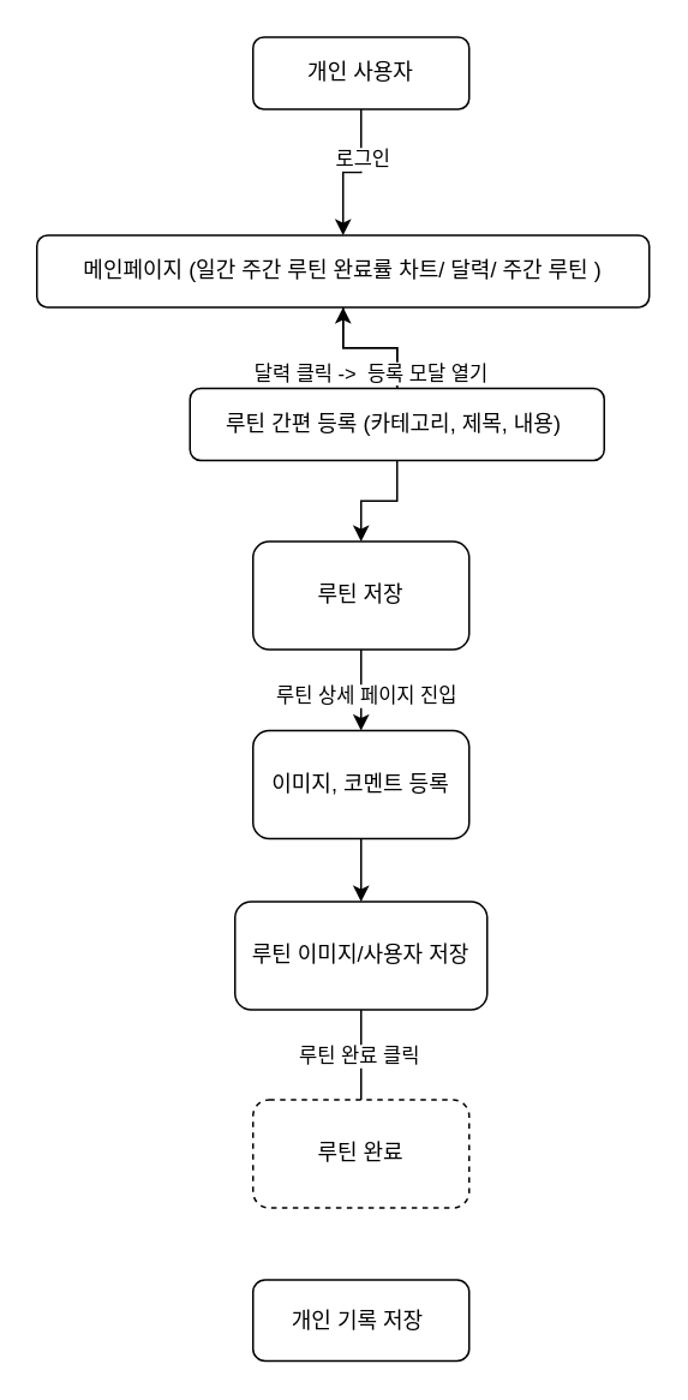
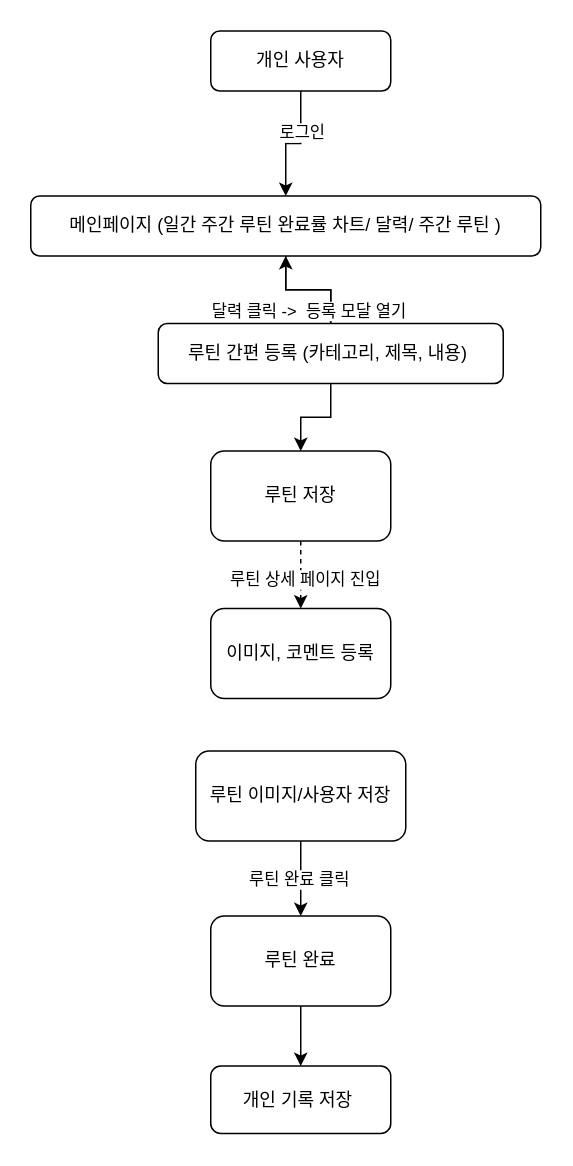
  <mxCell id="0" />
  <mxCell id="1" parent="0" />
  <mxCell id="2" value="" style="edgeStyle=orthogonalEdgeStyle;rounded=0;orthogonalLoop=1;jettySize=auto;html=1;" parent="1" source="4" target="6" edge="1"><mxGeometry relative="1" as="geometry" /></mxCell>
  <mxCell id="3" value="로그인" style="edgeLabel;html=1;align=center;verticalAlign=middle;resizable=0;points=[];" parent="2" vertex="1" connectable="0"><mxGeometry x="-0.314" relative="1" as="geometry"><mxPoint as="offset" /></mxGeometry></mxCell>
  <mxCell id="4" value="개인 사용자" style="rounded=1;whiteSpace=wrap;html=1;fontSize=12;glass=0;strokeWidth=1;shadow=0;" parent="1" vertex="1"><mxGeometry x="140" y="20" width="120" height="40" as="geometry" /></mxCell>
  <mxCell id="5" value="" style="edgeStyle=orthogonalEdgeStyle;rounded=0;orthogonalLoop=1;jettySize=auto;html=1;" parent="1" source="6" target="10" edge="1"><mxGeometry relative="1" as="geometry" /></mxCell>
  <mxCell id="6" value="메인페이지 (일간 주간 루틴 완료률 차트/ 달력/ 주간 루틴&amp;nbsp;)" style="rounded=1;whiteSpace=wrap;html=1;fontSize=12;glass=0;strokeWidth=1;shadow=0;" parent="1" vertex="1"><mxGeometry x="20" y="130" width="340" height="40" as="geometry" /></mxCell>
  <mxCell id="7" value="" style="edgeStyle=orthogonalEdgeStyle;rounded=0;orthogonalLoop=1;jettySize=auto;html=1;" edge="1" parent="1" source="10" target="6"><mxGeometry relative="1" as="geometry" /></mxCell>
  <mxCell id="8" value="달력 클릭 -&amp;gt;&amp;nbsp; 등록 모달 열기&lt;span style=&quot;background-color: light-dark(#ffffff, var(--ge-dark-color, #121212)); color: light-dark(rgb(0, 0, 0), rgb(255, 255, 255));&quot;&gt;&amp;nbsp;&lt;/span&gt;" style="edgeLabel;html=1;align=center;verticalAlign=middle;resizable=0;points=[];" vertex="1" connectable="0" parent="7"><mxGeometry x="0.32" y="4" relative="1" as="geometry"><mxPoint x="14" y="10" as="offset" /></mxGeometry></mxCell>
  <mxCell id="9" value="" style="edgeStyle=orthogonalEdgeStyle;rounded=0;orthogonalLoop=1;jettySize=auto;html=1;" edge="1" parent="1" source="10" target="13"><mxGeometry relative="1" as="geometry" /></mxCell>
  <mxCell id="10" value="루틴 간편 등록 (카테고리, 제목, 내용)&amp;nbsp;" style="rounded=1;whiteSpace=wrap;html=1;fontSize=12;glass=0;strokeWidth=1;shadow=0;" parent="1" vertex="1"><mxGeometry x="105" y="215" width="230" height="40" as="geometry" /></mxCell>
- <mxCell id="11" value="" style="edgeStyle=orthogonalEdgeStyle;rounded=0;orthogonalLoop=1;jettySize=auto;html=1;" edge="1" parent="1" source="13" target="15"><mxGeometry relative="1" as="geometry" /></mxCell>
+ <mxCell id="11" value="" style="edgeStyle=orthogonalEdgeStyle;rounded=0;orthogonalLoop=1;jettySize=auto;html=1;dashed=1;" edge="1" parent="1" source="13" target="15"><mxGeometry relative="1" as="geometry" /></mxCell>
  <mxCell id="12" value="루틴 상세 페이지 진입" style="edgeLabel;html=1;align=center;verticalAlign=middle;resizable=0;points=[];" vertex="1" connectable="0" parent="11"><mxGeometry x="0.111" y="2" relative="1" as="geometry"><mxPoint as="offset" /></mxGeometry></mxCell>
  <mxCell id="13" value="루틴 저장" style="whiteSpace=wrap;html=1;rounded=1;glass=0;strokeWidth=1;shadow=0;" vertex="1" parent="1"><mxGeometry x="140" y="300" width="120" height="60" as="geometry" /></mxCell>
- <mxCell id="14" value="" style="edgeStyle=orthogonalEdgeStyle;rounded=0;orthogonalLoop=1;jettySize=auto;html=1;" edge="1" parent="1" source="15" target="18"><mxGeometry relative="1" as="geometry" /></mxCell>
  <mxCell id="15" value="이미지, 코멘트 등록" style="whiteSpace=wrap;html=1;rounded=1;glass=0;strokeWidth=1;shadow=0;" vertex="1" parent="1"><mxGeometry x="140" y="405" width="120" height="60" as="geometry" /></mxCell>
- <mxCell id="16" value="" style="edgeStyle=orthogonalEdgeStyle;rounded=0;orthogonalLoop=1;jettySize=auto;html=1;endArrow=none;" edge="1" parent="1" source="18" target="20"><mxGeometry relative="1" as="geometry" /></mxCell>
+ <mxCell id="16" value="" style="edgeStyle=orthogonalEdgeStyle;rounded=0;orthogonalLoop=1;jettySize=auto;html=1;" edge="1" parent="1" source="18" target="20"><mxGeometry relative="1" as="geometry" /></mxCell>
  <mxCell id="17" value="루틴 완료 클릭" style="edgeLabel;html=1;align=center;verticalAlign=middle;resizable=0;points=[];" vertex="1" connectable="0" parent="16"><mxGeometry y="-2" relative="1" as="geometry"><mxPoint as="offset" /></mxGeometry></mxCell>
  <mxCell id="18" value="루틴 이미지/사용자&lt;span style=&quot;background-color: transparent; color: light-dark(rgb(0, 0, 0), rgb(255, 255, 255));&quot;&gt;&amp;nbsp;저장&lt;/span&gt;" style="whiteSpace=wrap;html=1;rounded=1;glass=0;strokeWidth=1;shadow=0;" vertex="1" parent="1"><mxGeometry x="130" y="500" width="140" height="60" as="geometry" /></mxCell>
- <mxCell id="20" value="루틴 완료" style="whiteSpace=wrap;html=1;rounded=1;glass=0;strokeWidth=1;shadow=0;dashed=1;" vertex="1" parent="1"><mxGeometry x="140" y="610" width="120" height="60" as="geometry" /></mxCell>
+ <mxCell id="19" value="" style="edgeStyle=orthogonalEdgeStyle;rounded=0;orthogonalLoop=1;jettySize=auto;html=1;" edge="1" parent="1" source="20" target="21"><mxGeometry relative="1" as="geometry" /></mxCell>
+ <mxCell id="20" value="루틴 완료" style="whiteSpace=wrap;html=1;rounded=1;glass=0;strokeWidth=1;shadow=0;" vertex="1" parent="1"><mxGeometry x="140" y="610" width="120" height="60" as="geometry" /></mxCell>
  <mxCell id="21" value="개인 기록 저장&amp;nbsp;" style="whiteSpace=wrap;html=1;rounded=1;glass=0;strokeWidth=1;shadow=0;" vertex="1" parent="1"><mxGeometry x="140" y="710" width="120" height="45" as="geometry" /></mxCell>
